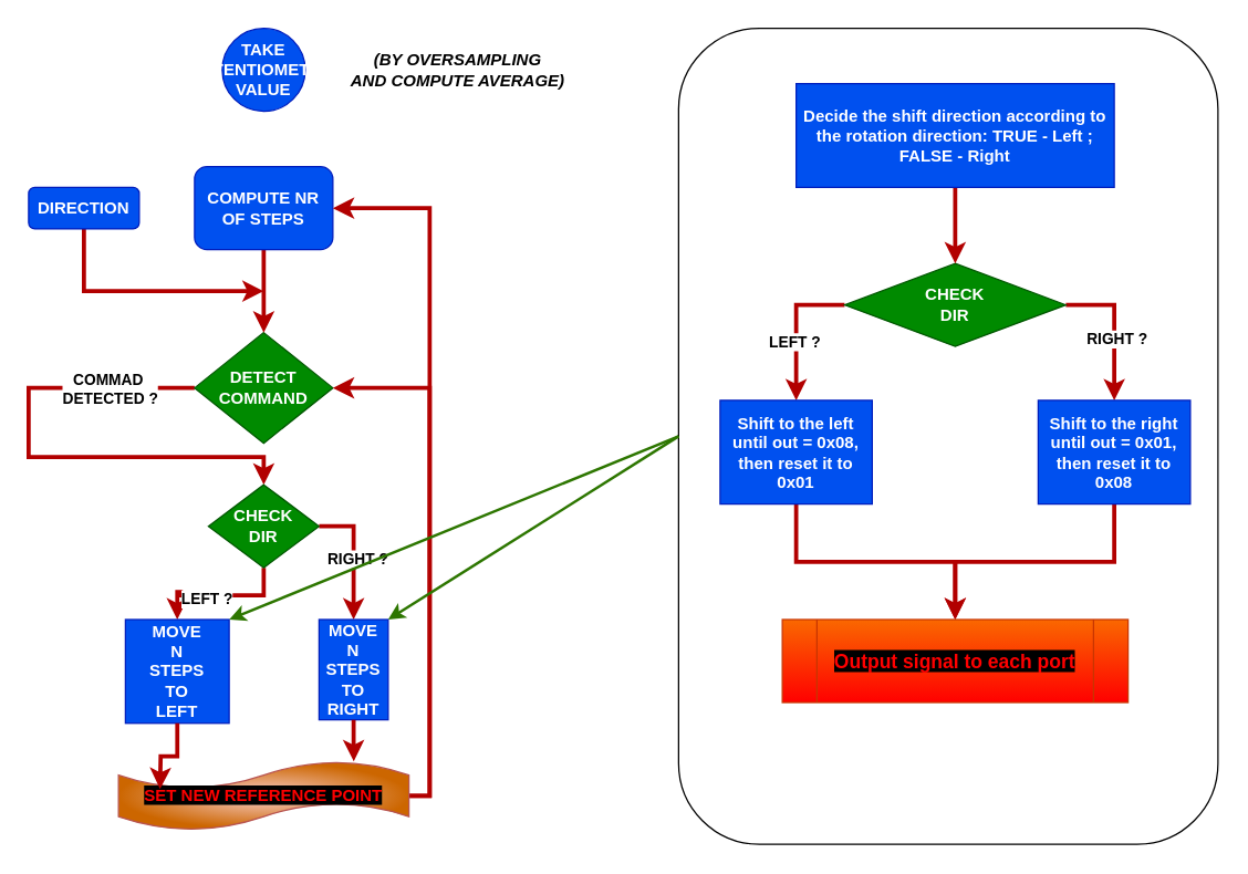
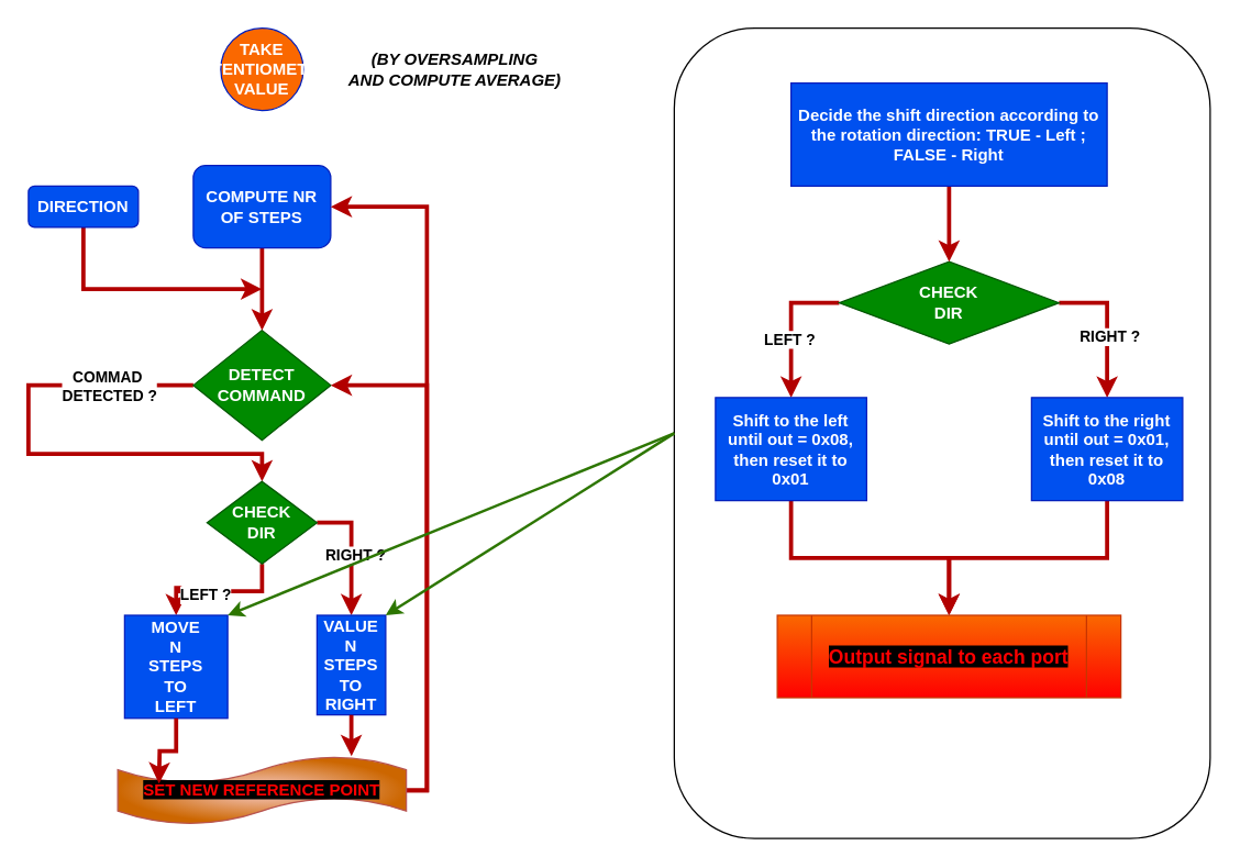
  <mxCell id="0" />
  <mxCell id="1" parent="0" />
- <mxCell id="2" value="&lt;b&gt;TAKE POTENTIOMETER&amp;nbsp;&lt;br&gt;VALUE&lt;/b&gt;" style="ellipse;whiteSpace=wrap;html=1;aspect=fixed;fillColor=#0050ef;fontColor=#ffffff;strokeColor=#001DBC;" vertex="1" parent="1"><mxGeometry x="160" y="20" width="60" height="60" as="geometry" /></mxCell>
+ <mxCell id="2" value="&lt;b&gt;TAKE POTENTIOMETER&amp;nbsp;&lt;br&gt;VALUE&lt;/b&gt;" style="ellipse;whiteSpace=wrap;html=1;aspect=fixed;fillColor=#fa6800;fontColor=#ffffff;strokeColor=#001DBC;" vertex="1" parent="1"><mxGeometry x="160" y="20" width="60" height="60" as="geometry" /></mxCell>
  <mxCell id="3" value="&lt;b&gt;&lt;i&gt;(BY OVERSAMPLING &lt;br&gt;AND COMPUTE AVERAGE)&lt;/i&gt;&lt;/b&gt;" style="text;html=1;align=center;verticalAlign=middle;resizable=0;points=[];autosize=1;strokeColor=none;fillColor=none;" vertex="1" parent="1"><mxGeometry x="240" y="30" width="180" height="40" as="geometry" /></mxCell>
  <mxCell id="4" style="edgeStyle=orthogonalEdgeStyle;rounded=0;orthogonalLoop=1;jettySize=auto;html=1;entryX=0.5;entryY=0;entryDx=0;entryDy=0;strokeWidth=3;fillColor=#e51400;strokeColor=#B20000;" edge="1" parent="1" source="6" target="15"><mxGeometry relative="1" as="geometry"><Array as="points"><mxPoint x="20" y="280" /><mxPoint x="20" y="330" /><mxPoint x="190" y="330" /></Array></mxGeometry></mxCell>
  <mxCell id="5" value="&lt;b&gt;COMMAD&amp;nbsp;&lt;br&gt;DETECTED ?&lt;/b&gt;" style="edgeLabel;html=1;align=center;verticalAlign=middle;resizable=0;points=[];" vertex="1" connectable="0" parent="4"><mxGeometry x="-0.538" y="1" relative="1" as="geometry"><mxPoint x="21" y="-1" as="offset" /></mxGeometry></mxCell>
  <mxCell id="6" value="&lt;b&gt;DETECT&lt;/b&gt;&lt;br&gt;&lt;b&gt;COMMAND&lt;/b&gt;" style="rhombus;whiteSpace=wrap;html=1;fillColor=#008a00;fontColor=#ffffff;strokeColor=#005700;" vertex="1" parent="1"><mxGeometry x="140" y="240" width="100" height="80" as="geometry" /></mxCell>
  <mxCell id="7" style="edgeStyle=orthogonalEdgeStyle;rounded=0;orthogonalLoop=1;jettySize=auto;html=1;exitX=0.5;exitY=1;exitDx=0;exitDy=0;entryX=0.5;entryY=0;entryDx=0;entryDy=0;strokeWidth=3;fillColor=#e51400;strokeColor=#B20000;" edge="1" parent="1" source="8" target="6"><mxGeometry relative="1" as="geometry" /></mxCell>
  <mxCell id="8" value="&lt;b&gt;COMPUTE NR&lt;br&gt;OF STEPS&lt;/b&gt;" style="rounded=1;whiteSpace=wrap;html=1;fillColor=#0050ef;fontColor=#ffffff;strokeColor=#001DBC;" vertex="1" parent="1"><mxGeometry x="140" y="120" width="100" height="60" as="geometry" /></mxCell>
  <mxCell id="9" style="edgeStyle=orthogonalEdgeStyle;rounded=0;orthogonalLoop=1;jettySize=auto;html=1;strokeWidth=3;fillColor=#e51400;strokeColor=#B20000;" edge="1" parent="1" source="10"><mxGeometry relative="1" as="geometry"><mxPoint x="190" y="210" as="targetPoint" /><Array as="points"><mxPoint x="60" y="210" /></Array></mxGeometry></mxCell>
  <mxCell id="10" value="&lt;b&gt;DIRECTION&lt;/b&gt;" style="rounded=1;whiteSpace=wrap;html=1;fillColor=#0050ef;fontColor=#ffffff;strokeColor=#001DBC;" vertex="1" parent="1"><mxGeometry x="20" y="135" width="80" height="30" as="geometry" /></mxCell>
  <mxCell id="11" style="edgeStyle=orthogonalEdgeStyle;rounded=0;orthogonalLoop=1;jettySize=auto;html=1;exitX=1;exitY=0.5;exitDx=0;exitDy=0;entryX=0.5;entryY=0;entryDx=0;entryDy=0;strokeWidth=3;fillColor=#e51400;strokeColor=#B20000;" edge="1" parent="1" source="15" target="17"><mxGeometry relative="1" as="geometry" /></mxCell>
  <mxCell id="12" value="&lt;b&gt;RIGHT ?&lt;/b&gt;" style="edgeLabel;html=1;align=center;verticalAlign=middle;resizable=0;points=[];" vertex="1" connectable="0" parent="11"><mxGeometry x="0.035" y="2" relative="1" as="geometry"><mxPoint as="offset" /></mxGeometry></mxCell>
  <mxCell id="13" style="edgeStyle=orthogonalEdgeStyle;rounded=0;orthogonalLoop=1;jettySize=auto;html=1;strokeWidth=3;fillColor=#e51400;strokeColor=#B20000;" edge="1" parent="1" source="15" target="16"><mxGeometry relative="1" as="geometry" /></mxCell>
  <mxCell id="14" value="&lt;b&gt;LEFT ?&lt;/b&gt;" style="edgeLabel;html=1;align=center;verticalAlign=middle;resizable=0;points=[];" vertex="1" connectable="0" parent="13"><mxGeometry x="0.185" y="2" relative="1" as="geometry"><mxPoint as="offset" /></mxGeometry></mxCell>
  <mxCell id="15" value="&lt;b&gt;CHECK&lt;/b&gt;&lt;br&gt;&lt;b&gt;DIR&lt;/b&gt;" style="rhombus;whiteSpace=wrap;html=1;fillColor=#008a00;fontColor=#ffffff;strokeColor=#005700;" vertex="1" parent="1"><mxGeometry x="150" y="350" width="80" height="60" as="geometry" /></mxCell>
  <mxCell id="16" value="&lt;b&gt;MOVE&lt;br&gt;N&lt;br&gt;STEPS&lt;br&gt;TO&lt;br&gt;LEFT&lt;/b&gt;" style="rounded=0;whiteSpace=wrap;html=1;fillColor=#0050ef;fontColor=#ffffff;strokeColor=#001DBC;" vertex="1" parent="1"><mxGeometry x="90" y="447.5" width="75" height="75" as="geometry" /></mxCell>
- <mxCell id="17" value="&lt;b&gt;MOVE&lt;br&gt;N&lt;br&gt;STEPS&lt;br&gt;TO&lt;br&gt;RIGHT&lt;/b&gt;" style="rounded=0;whiteSpace=wrap;html=1;fillColor=#0050ef;fontColor=#ffffff;strokeColor=#001DBC;" vertex="1" parent="1"><mxGeometry x="230" y="447.5" width="50" height="72.5" as="geometry" /></mxCell>
+ <mxCell id="17" value="&lt;b&gt;VALUE&lt;br&gt;N&lt;br&gt;STEPS&lt;br&gt;TO&lt;br&gt;RIGHT&lt;/b&gt;" style="rounded=0;whiteSpace=wrap;html=1;fillColor=#0050ef;fontColor=#ffffff;strokeColor=#001DBC;" vertex="1" parent="1"><mxGeometry x="230" y="447.5" width="50" height="72.5" as="geometry" /></mxCell>
  <mxCell id="18" style="edgeStyle=orthogonalEdgeStyle;rounded=0;orthogonalLoop=1;jettySize=auto;html=1;entryX=1;entryY=0.5;entryDx=0;entryDy=0;strokeWidth=3;fillColor=#e51400;strokeColor=#B20000;" edge="1" parent="1" source="20" target="8"><mxGeometry relative="1" as="geometry"><Array as="points"><mxPoint x="310" y="575" /><mxPoint x="310" y="150" /></Array></mxGeometry></mxCell>
  <mxCell id="19" style="edgeStyle=orthogonalEdgeStyle;rounded=0;orthogonalLoop=1;jettySize=auto;html=1;exitX=1;exitY=0.5;exitDx=0;exitDy=0;exitPerimeter=0;entryX=1;entryY=0.5;entryDx=0;entryDy=0;strokeWidth=3;fillColor=#e51400;strokeColor=#B20000;" edge="1" parent="1" source="20" target="6"><mxGeometry relative="1" as="geometry"><Array as="points"><mxPoint x="310" y="575" /><mxPoint x="310" y="280" /></Array></mxGeometry></mxCell>
  <mxCell id="20" value="&lt;b&gt;&lt;font style=&quot;background-color: rgb(0, 0, 0);&quot; color=&quot;#ff0000&quot;&gt;SET NEW REFERENCE POINT&lt;/font&gt;&lt;/b&gt;" style="shape=tape;whiteSpace=wrap;html=1;fillColor=#f8cecc;gradientColor=#CC6600;strokeColor=#b85450;gradientDirection=radial;" vertex="1" parent="1"><mxGeometry x="85" y="550" width="210" height="50" as="geometry" /></mxCell>
  <mxCell id="21" style="edgeStyle=orthogonalEdgeStyle;rounded=0;orthogonalLoop=1;jettySize=auto;html=1;entryX=0.81;entryY=0;entryDx=0;entryDy=0;entryPerimeter=0;strokeWidth=3;fillColor=#e51400;strokeColor=#B20000;" edge="1" parent="1" source="17" target="20"><mxGeometry relative="1" as="geometry" /></mxCell>
  <mxCell id="22" style="edgeStyle=orthogonalEdgeStyle;rounded=0;orthogonalLoop=1;jettySize=auto;html=1;strokeWidth=3;fillColor=#e51400;strokeColor=#B20000;" edge="1" parent="1" source="16"><mxGeometry relative="1" as="geometry"><mxPoint x="115" y="570" as="targetPoint" /></mxGeometry></mxCell>
  <mxCell id="23" value="" style="rounded=1;whiteSpace=wrap;html=1;" vertex="1" parent="1"><mxGeometry x="490" y="20" width="390" height="590" as="geometry" /></mxCell>
  <mxCell id="24" value="" style="endArrow=classic;html=1;rounded=0;exitX=0;exitY=0.5;exitDx=0;exitDy=0;entryX=1;entryY=0;entryDx=0;entryDy=0;strokeWidth=2;fillColor=#60a917;strokeColor=#2D7600;" edge="1" parent="1" source="23" target="17"><mxGeometry width="50" height="50" relative="1" as="geometry"><mxPoint x="360" y="460" as="sourcePoint" /><mxPoint x="410" y="410" as="targetPoint" /></mxGeometry></mxCell>
  <mxCell id="25" value="" style="endArrow=classic;html=1;rounded=0;exitX=0;exitY=0.5;exitDx=0;exitDy=0;entryX=1;entryY=0;entryDx=0;entryDy=0;strokeWidth=2;fillColor=#60a917;strokeColor=#2D7600;" edge="1" parent="1" source="23" target="16"><mxGeometry width="50" height="50" relative="1" as="geometry"><mxPoint x="360" y="460" as="sourcePoint" /><mxPoint x="410" y="410" as="targetPoint" /></mxGeometry></mxCell>
  <mxCell id="26" style="edgeStyle=orthogonalEdgeStyle;rounded=0;orthogonalLoop=1;jettySize=auto;html=1;exitX=0;exitY=0.5;exitDx=0;exitDy=0;entryX=0.5;entryY=0;entryDx=0;entryDy=0;strokeWidth=3;fillColor=#e51400;strokeColor=#B20000;" edge="1" parent="1" source="30" target="34"><mxGeometry relative="1" as="geometry" /></mxCell>
  <mxCell id="27" value="&lt;b&gt;LEFT ?&lt;/b&gt;" style="edgeLabel;html=1;align=center;verticalAlign=middle;resizable=0;points=[];" vertex="1" connectable="0" parent="26"><mxGeometry x="0.179" y="-2" relative="1" as="geometry"><mxPoint as="offset" /></mxGeometry></mxCell>
  <mxCell id="28" style="edgeStyle=orthogonalEdgeStyle;rounded=0;orthogonalLoop=1;jettySize=auto;html=1;exitX=1;exitY=0.5;exitDx=0;exitDy=0;entryX=0.5;entryY=0;entryDx=0;entryDy=0;strokeWidth=3;fillColor=#e51400;strokeColor=#B20000;" edge="1" parent="1" source="30" target="36"><mxGeometry relative="1" as="geometry" /></mxCell>
  <mxCell id="29" value="&lt;b&gt;RIGHT ?&lt;/b&gt;" style="edgeLabel;html=1;align=center;verticalAlign=middle;resizable=0;points=[];" vertex="1" connectable="0" parent="28"><mxGeometry x="0.142" y="1" relative="1" as="geometry"><mxPoint as="offset" /></mxGeometry></mxCell>
  <mxCell id="30" value="&lt;b&gt;CHECK&lt;/b&gt;&lt;br&gt;&lt;b&gt;DIR&lt;/b&gt;" style="rhombus;whiteSpace=wrap;html=1;fillColor=#008a00;fontColor=#ffffff;strokeColor=#005700;" vertex="1" parent="1"><mxGeometry x="610" y="190" width="160" height="60" as="geometry" /></mxCell>
  <mxCell id="31" style="edgeStyle=orthogonalEdgeStyle;rounded=0;orthogonalLoop=1;jettySize=auto;html=1;strokeWidth=3;fillColor=#e51400;strokeColor=#B20000;" edge="1" parent="1" source="32" target="30"><mxGeometry relative="1" as="geometry" /></mxCell>
  <mxCell id="32" value="&lt;b&gt;Decide the shift direction according to the rotation direction: TRUE - Left ; FALSE - Right&lt;/b&gt;" style="rounded=0;whiteSpace=wrap;html=1;fillColor=#0050ef;fontColor=#ffffff;strokeColor=#001DBC;" vertex="1" parent="1"><mxGeometry x="575" y="60" width="230" height="75" as="geometry" /></mxCell>
  <mxCell id="33" style="edgeStyle=orthogonalEdgeStyle;rounded=0;orthogonalLoop=1;jettySize=auto;html=1;exitX=0.5;exitY=1;exitDx=0;exitDy=0;entryX=0.5;entryY=0;entryDx=0;entryDy=0;strokeWidth=3;fillColor=#e51400;strokeColor=#B20000;" edge="1" parent="1" source="34" target="37"><mxGeometry relative="1" as="geometry" /></mxCell>
  <mxCell id="34" value="&lt;b&gt;Shift to the left until out = 0x08, then reset it to 0x01&lt;/b&gt;" style="rounded=0;whiteSpace=wrap;html=1;fillColor=#0050ef;fontColor=#ffffff;strokeColor=#001DBC;" vertex="1" parent="1"><mxGeometry x="520" y="289" width="110" height="75" as="geometry" /></mxCell>
  <mxCell id="35" style="edgeStyle=orthogonalEdgeStyle;rounded=0;orthogonalLoop=1;jettySize=auto;html=1;exitX=0.5;exitY=1;exitDx=0;exitDy=0;strokeWidth=3;fillColor=#e51400;strokeColor=#B20000;" edge="1" parent="1" source="36" target="37"><mxGeometry relative="1" as="geometry" /></mxCell>
  <mxCell id="36" value="&lt;b&gt;Shift to the right until out = 0x01, then reset it to 0x08&lt;/b&gt;" style="rounded=0;whiteSpace=wrap;html=1;fillColor=#0050ef;fontColor=#ffffff;strokeColor=#001DBC;" vertex="1" parent="1"><mxGeometry x="750" y="289" width="110" height="75" as="geometry" /></mxCell>
  <mxCell id="37" value="&lt;b&gt;&lt;font color=&quot;#ff0000&quot; style=&quot;font-size: 14px; background-color: rgb(0, 0, 0);&quot;&gt;Output signal to each port&lt;/font&gt;&lt;/b&gt;" style="shape=process;whiteSpace=wrap;html=1;backgroundOutline=1;fillColor=#fa6800;fontColor=#000000;strokeColor=#C73500;gradientColor=#FF0000;" vertex="1" parent="1"><mxGeometry x="565" y="447.5" width="250" height="60" as="geometry" /></mxCell>
